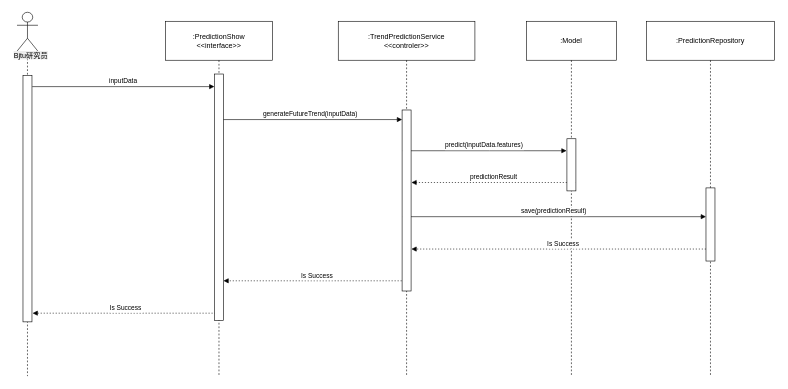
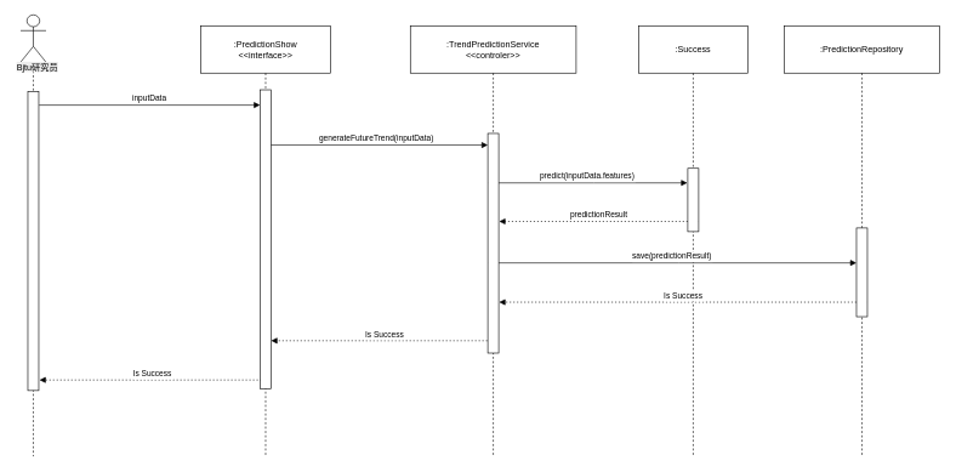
  <mxCell id="0" />
  <mxCell id="1" parent="0" />
  <mxCell id="2" value="" style="shape=umlLifeline;perimeter=lifelinePerimeter;whiteSpace=wrap;container=1;dropTarget=0;collapsible=0;recursiveResize=0;outlineConnect=0;portConstraint=eastwest;newEdgeStyle={&quot;edgeStyle&quot;:&quot;elbowEdgeStyle&quot;,&quot;elbow&quot;:&quot;vertical&quot;,&quot;curved&quot;:0,&quot;rounded&quot;:0};participant=umlActor;verticalAlign=bottom;labelPosition=center;verticalLabelPosition=top;align=center;size=65;" vertex="1" parent="1"><mxGeometry x="27" y="20" width="35" height="607" as="geometry" /></mxCell>
  <mxCell id="3" value=":PredictionShow&#10;&lt;&lt;interface&gt;&gt;" style="shape=umlLifeline;perimeter=lifelinePerimeter;whiteSpace=wrap;container=1;dropTarget=0;collapsible=0;recursiveResize=0;outlineConnect=0;portConstraint=eastwest;newEdgeStyle={&quot;edgeStyle&quot;:&quot;elbowEdgeStyle&quot;,&quot;elbow&quot;:&quot;vertical&quot;,&quot;curved&quot;:0,&quot;rounded&quot;:0};size=65;" vertex="1" parent="1"><mxGeometry x="275" y="35" width="178" height="592" as="geometry" /></mxCell>
  <mxCell id="4" value=":TrendPredictionService&#10;&lt;&lt;controler&gt;&gt;" style="shape=umlLifeline;perimeter=lifelinePerimeter;whiteSpace=wrap;container=1;dropTarget=0;collapsible=0;recursiveResize=0;outlineConnect=0;portConstraint=eastwest;newEdgeStyle={&quot;edgeStyle&quot;:&quot;elbowEdgeStyle&quot;,&quot;elbow&quot;:&quot;vertical&quot;,&quot;curved&quot;:0,&quot;rounded&quot;:0};size=65;" vertex="1" parent="1"><mxGeometry x="563" y="35" width="228" height="592" as="geometry" /></mxCell>
- <mxCell id="5" value=":Model" style="shape=umlLifeline;perimeter=lifelinePerimeter;whiteSpace=wrap;container=1;dropTarget=0;collapsible=0;recursiveResize=0;outlineConnect=0;portConstraint=eastwest;newEdgeStyle={&quot;edgeStyle&quot;:&quot;elbowEdgeStyle&quot;,&quot;elbow&quot;:&quot;vertical&quot;,&quot;curved&quot;:0,&quot;rounded&quot;:0};size=65;" vertex="1" parent="1"><mxGeometry x="877" y="35" width="150" height="592" as="geometry" /></mxCell>
+ <mxCell id="5" value=":Success" style="shape=umlLifeline;perimeter=lifelinePerimeter;whiteSpace=wrap;container=1;dropTarget=0;collapsible=0;recursiveResize=0;outlineConnect=0;portConstraint=eastwest;newEdgeStyle={&quot;edgeStyle&quot;:&quot;elbowEdgeStyle&quot;,&quot;elbow&quot;:&quot;vertical&quot;,&quot;curved&quot;:0,&quot;rounded&quot;:0};size=65;" vertex="1" parent="1"><mxGeometry x="877" y="35" width="150" height="592" as="geometry" /></mxCell>
  <mxCell id="6" value=":PredictionRepository" style="shape=umlLifeline;perimeter=lifelinePerimeter;whiteSpace=wrap;container=1;dropTarget=0;collapsible=0;recursiveResize=0;outlineConnect=0;portConstraint=eastwest;newEdgeStyle={&quot;edgeStyle&quot;:&quot;elbowEdgeStyle&quot;,&quot;elbow&quot;:&quot;vertical&quot;,&quot;curved&quot;:0,&quot;rounded&quot;:0};size=65;" vertex="1" parent="1"><mxGeometry x="1077" y="35" width="214" height="592" as="geometry" /></mxCell>
  <mxCell id="7" value="inputData" style="verticalAlign=bottom;edgeStyle=elbowEdgeStyle;elbow=vertical;curved=0;rounded=0;endArrow=block;exitX=1.03;exitY=0.045;exitDx=0;exitDy=0;exitPerimeter=0;entryX=-0.011;entryY=0.052;entryDx=0;entryDy=0;entryPerimeter=0;" edge="1" parent="1" source="14" target="16"><mxGeometry relative="1" as="geometry"><Array as="points"><mxPoint x="242" y="144" /></Array></mxGeometry></mxCell>
  <mxCell id="8" value="generateFutureTrend(inputData)" style="verticalAlign=bottom;edgeStyle=elbowEdgeStyle;elbow=vertical;curved=0;rounded=0;endArrow=block;exitX=1.078;exitY=0.185;exitDx=0;exitDy=0;exitPerimeter=0;" edge="1" parent="1"><mxGeometry relative="1" as="geometry"><Array as="points"><mxPoint x="522" y="199" /></Array><mxPoint x="365.67" y="200.035" as="sourcePoint" /><mxPoint x="669.5" y="199" as="targetPoint" /></mxGeometry></mxCell>
  <mxCell id="9" value="predict(inputData.features)" style="verticalAlign=bottom;edgeStyle=elbowEdgeStyle;elbow=horizontal;curved=0;rounded=0;endArrow=block;" edge="1" parent="1"><mxGeometry relative="1" as="geometry"><Array as="points"><mxPoint x="815.43" y="251" /></Array><mxPoint x="669.504" y="251" as="sourcePoint" /><mxPoint x="943.93" y="251" as="targetPoint" /></mxGeometry></mxCell>
  <mxCell id="10" value="predictionResult" style="verticalAlign=bottom;edgeStyle=elbowEdgeStyle;elbow=vertical;curved=0;rounded=0;dashed=1;dashPattern=2 3;endArrow=block;" edge="1" parent="1"><mxGeometry relative="1" as="geometry"><Array as="points"><mxPoint x="834" y="304" /></Array><mxPoint x="959.5" y="304" as="sourcePoint" /><mxPoint x="685.074" y="304" as="targetPoint" /></mxGeometry></mxCell>
  <mxCell id="11" value="save(predictionResult)" style="verticalAlign=bottom;edgeStyle=elbowEdgeStyle;elbow=vertical;curved=0;rounded=0;endArrow=block;" edge="1" parent="1"><mxGeometry relative="1" as="geometry"><Array as="points"><mxPoint x="932" y="361" /></Array><mxPoint x="670.074" y="361" as="sourcePoint" /><mxPoint x="1176.5" y="361" as="targetPoint" /></mxGeometry></mxCell>
  <mxCell id="12" value="Is Success" style="verticalAlign=bottom;edgeStyle=elbowEdgeStyle;elbow=vertical;curved=0;rounded=0;dashed=1;dashPattern=2 3;endArrow=block;" edge="1" parent="1"><mxGeometry relative="1" as="geometry"><Array as="points"><mxPoint x="950" y="415" /></Array><mxPoint x="1191.5" y="415" as="sourcePoint" /><mxPoint x="685.074" y="415" as="targetPoint" /></mxGeometry></mxCell>
  <mxCell id="13" value="Is Success" style="verticalAlign=bottom;edgeStyle=elbowEdgeStyle;elbow=vertical;curved=0;rounded=0;dashed=1;dashPattern=2 3;endArrow=block;" edge="1" parent="1"><mxGeometry relative="1" as="geometry"><Array as="points"><mxPoint x="539.43" y="468" /></Array><mxPoint x="683.93" y="468" as="sourcePoint" /><mxPoint x="371.504" y="468" as="targetPoint" /></mxGeometry></mxCell>
  <mxCell id="14" value="" style="rounded=0;whiteSpace=wrap;html=1;" vertex="1" parent="1"><mxGeometry x="37" y="125.5" width="15" height="411" as="geometry" /></mxCell>
  <mxCell id="15" value="Is Success" style="verticalAlign=bottom;edgeStyle=elbowEdgeStyle;elbow=vertical;curved=0;rounded=0;dashed=1;dashPattern=2 3;endArrow=block;" edge="1" parent="1" source="3"><mxGeometry relative="1" as="geometry"><Array as="points"><mxPoint x="245" y="522" /></Array><mxPoint x="53" y="522" as="targetPoint" /></mxGeometry></mxCell>
  <mxCell id="16" value="" style="rounded=0;whiteSpace=wrap;html=1;" vertex="1" parent="1"><mxGeometry x="356.5" y="123" width="15" height="411" as="geometry" /></mxCell>
  <mxCell id="17" value="" style="rounded=0;whiteSpace=wrap;html=1;" vertex="1" parent="1"><mxGeometry x="669.5" y="183" width="15" height="302" as="geometry" /></mxCell>
  <mxCell id="18" value="" style="rounded=0;whiteSpace=wrap;html=1;" vertex="1" parent="1"><mxGeometry x="1176.5" y="313" width="15" height="122" as="geometry" /></mxCell>
  <mxCell id="19" value="" style="rounded=0;whiteSpace=wrap;html=1;" vertex="1" parent="1"><mxGeometry x="944.5" y="231" width="15" height="87" as="geometry" /></mxCell>
  <mxCell id="20" value="&lt;span style=&quot;color: rgb(0, 0, 0); font-family: Helvetica; font-size: 12px; font-style: normal; font-variant-ligatures: normal; font-variant-caps: normal; font-weight: 400; letter-spacing: normal; orphans: 2; text-align: center; text-indent: 0px; text-transform: none; widows: 2; word-spacing: 0px; -webkit-text-stroke-width: 0px; white-space: normal; background-color: rgb(236, 236, 236); text-decoration-thickness: initial; text-decoration-style: initial; text-decoration-color: initial; display: inline !important; float: none;&quot;&gt;Bjtu研究员&lt;/span&gt;" style="text;whiteSpace=wrap;html=1;" vertex="1" parent="1"><mxGeometry x="20.001" y="78.003" width="85" height="36" as="geometry" /></mxCell>
